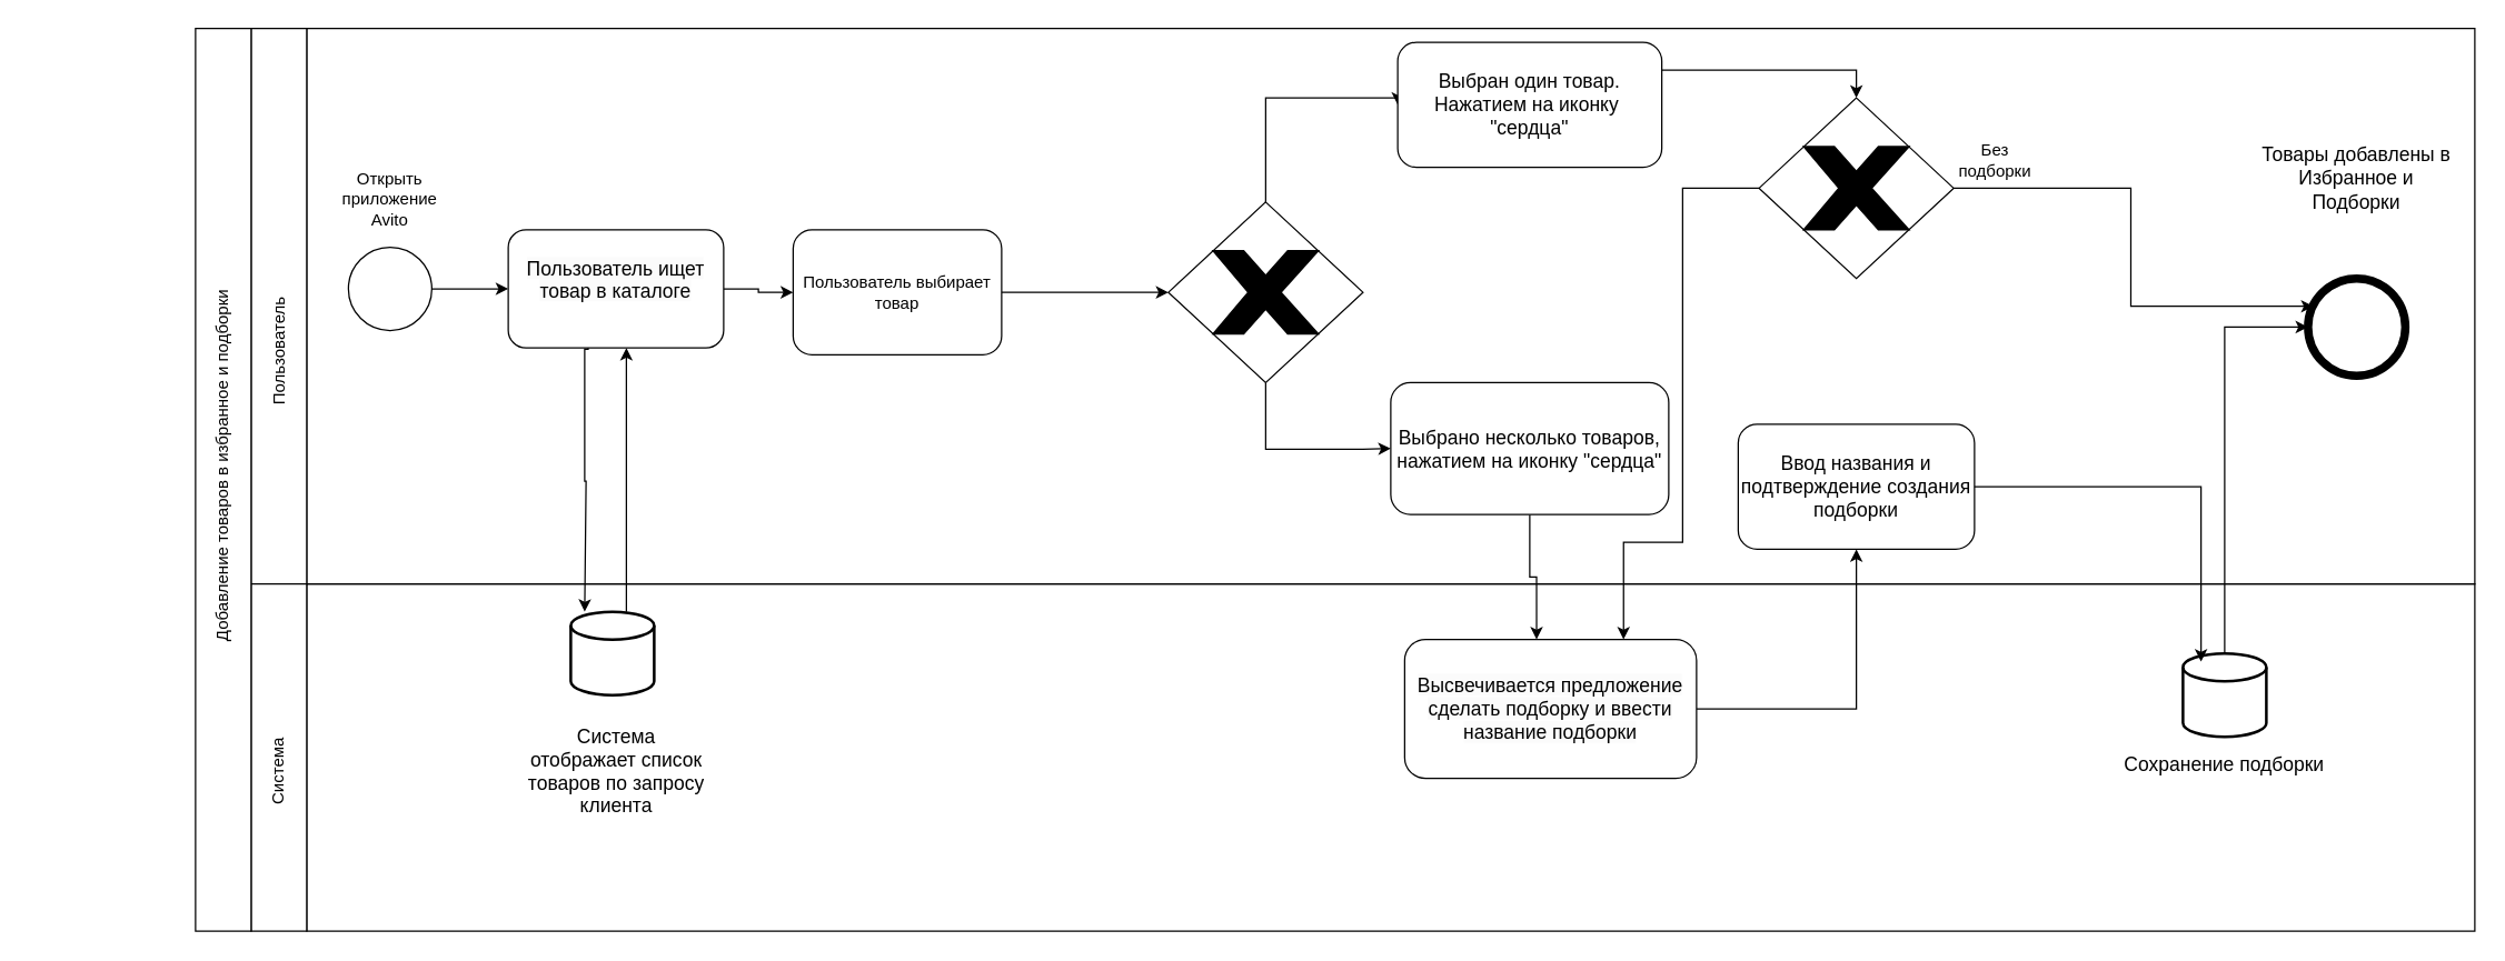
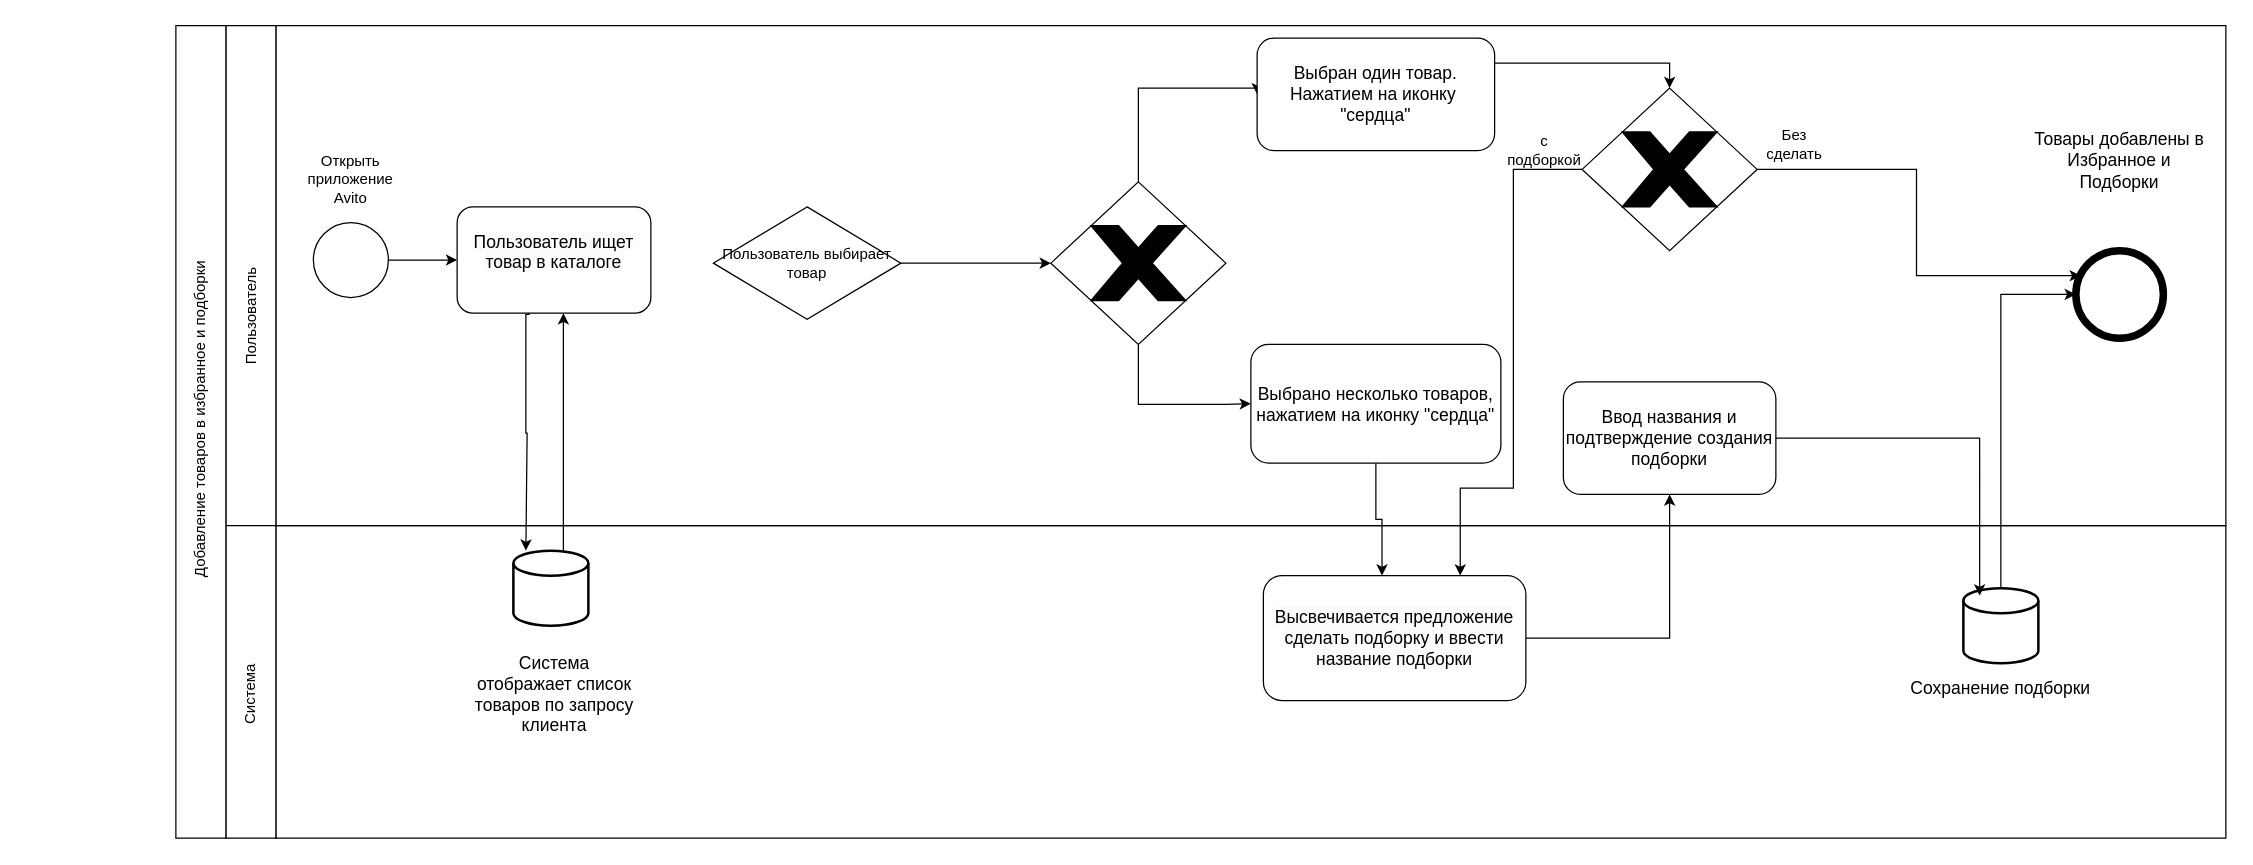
  <mxCell id="0" />
  <mxCell id="1" parent="0" />
  <mxCell id="2" value="" style="rounded=0;whiteSpace=wrap;html=1;" parent="1" vertex="1"><mxGeometry y="420" width="1560" height="250" as="geometry" x="220" /></mxCell>
  <mxCell id="3" value="" style="rounded=0;whiteSpace=wrap;html=1;imageAspect=1;" parent="1" vertex="1"><mxGeometry y="20" width="1560" height="400" as="geometry" x="220" /></mxCell>
  <mxCell id="4" value="" style="edgeStyle=orthogonalEdgeStyle;rounded=0;orthogonalLoop=1;jettySize=auto;html=1;" parent="1" source="5" target="21" edge="1"><mxGeometry relative="1" as="geometry" /></mxCell>
  <mxCell id="5" value="" style="ellipse;whiteSpace=wrap;html=1;aspect=fixed;" parent="1" vertex="1"><mxGeometry x="250" y="177.5" width="60" height="60" as="geometry" /></mxCell>
  <mxCell id="6" style="edgeStyle=orthogonalEdgeStyle;rounded=0;orthogonalLoop=1;jettySize=auto;html=1;entryX=0;entryY=0.5;entryDx=0;entryDy=0;exitX=0.5;exitY=0;exitDx=0;exitDy=0;" parent="1" source="8" target="25" edge="1"><mxGeometry relative="1" as="geometry"><Array as="points"><mxPoint x="910" y="70" /></Array></mxGeometry></mxCell>
  <mxCell id="7" style="edgeStyle=orthogonalEdgeStyle;rounded=0;orthogonalLoop=1;jettySize=auto;html=1;entryX=0;entryY=0.5;entryDx=0;entryDy=0;exitX=0.5;exitY=1;exitDx=0;exitDy=0;" parent="1" source="8" target="27" edge="1"><mxGeometry relative="1" as="geometry"><Array as="points"><mxPoint x="910" y="323" /><mxPoint x="980" y="323" /></Array></mxGeometry></mxCell>
  <mxCell id="8" value="" style="rhombus;whiteSpace=wrap;html=1;" parent="1" vertex="1"><mxGeometry x="840" y="145" width="140" height="130" as="geometry" /></mxCell>
  <mxCell id="9" value="" style="verticalLabelPosition=bottom;verticalAlign=top;html=1;shape=mxgraph.basic.x;fillColor=#000000;" parent="1" vertex="1"><mxGeometry x="872" y="180" width="76" height="60" as="geometry" /></mxCell>
  <mxCell id="10" style="edgeStyle=orthogonalEdgeStyle;rounded=0;orthogonalLoop=1;jettySize=auto;html=1;entryX=0;entryY=0.5;entryDx=0;entryDy=0;" parent="1" source="11" target="8" edge="1"><mxGeometry relative="1" as="geometry" /></mxCell>
- <mxCell id="11" value="Пользователь выбирает товар" style="rounded=1;whiteSpace=wrap;html=1;" parent="1" vertex="1"><mxGeometry x="570" y="165" width="150" height="90" as="geometry" /></mxCell>
+ <mxCell id="11" value="Пользователь выбирает товар" style="rhombus;whiteSpace=wrap;html=1;" parent="1" vertex="1"><mxGeometry x="570" y="165" width="150" height="90" as="geometry" /></mxCell>
  <mxCell id="12" value="" style="ellipse;whiteSpace=wrap;html=1;aspect=fixed;strokeWidth=6;" parent="1" vertex="1"><mxGeometry x="1660" y="200" width="70" height="70" as="geometry" /></mxCell>
  <mxCell id="13" value="" style="rounded=0;whiteSpace=wrap;html=1;" parent="1" vertex="1"><mxGeometry x="180" y="20" width="40" height="400" as="geometry" /></mxCell>
  <mxCell id="14" value="" style="rounded=0;whiteSpace=wrap;html=1;" parent="1" vertex="1"><mxGeometry x="180" y="420" width="40" height="250" as="geometry" /></mxCell>
  <mxCell id="15" value="Система" style="text;html=1;align=center;verticalAlign=middle;whiteSpace=wrap;rounded=0;rotation=270;" parent="1" vertex="1"><mxGeometry x="170" y="540" width="60" height="30" as="geometry" /></mxCell>
  <mxCell id="16" value="Пользователь" style="text;html=1;align=center;verticalAlign=middle;whiteSpace=wrap;rounded=0;rotation=270;" parent="1" vertex="1"><mxGeometry x="155" y="237.5" width="90" height="30" as="geometry" /></mxCell>
  <mxCell id="17" style="edgeStyle=orthogonalEdgeStyle;rounded=0;orthogonalLoop=1;jettySize=auto;html=1;" parent="1" source="18" target="21" edge="1"><mxGeometry relative="1" as="geometry"><Array as="points"><mxPoint x="450" y="300" /><mxPoint x="450" y="300" /></Array></mxGeometry></mxCell>
  <mxCell id="18" value="" style="strokeWidth=2;html=1;shape=mxgraph.flowchart.database;whiteSpace=wrap;" parent="1" vertex="1"><mxGeometry x="410" y="440" width="60" height="60" as="geometry" /></mxCell>
  <mxCell id="19" value="&lt;span style=&quot;font-size: 14px; text-align: left;&quot;&gt;Система отображает список товаров по запросу клиента&lt;/span&gt;" style="text;html=1;align=center;verticalAlign=middle;whiteSpace=wrap;rounded=0;" parent="1" vertex="1"><mxGeometry x="377.5" y="500" width="130" height="110" as="geometry" /></mxCell>
- <mxCell id="20" value="" style="edgeStyle=orthogonalEdgeStyle;rounded=0;orthogonalLoop=1;jettySize=auto;html=1;" parent="1" source="21" target="11" edge="1"><mxGeometry relative="1" as="geometry" /></mxCell>
  <mxCell id="21" value="&#10;&lt;span style=&quot;color: rgb(0, 0, 0); font-family: Helvetica; font-size: 14px; font-style: normal; font-variant-ligatures: normal; font-variant-caps: normal; font-weight: 400; letter-spacing: normal; orphans: 2; text-align: left; text-indent: 0px; text-transform: none; widows: 2; word-spacing: 0px; -webkit-text-stroke-width: 0px; white-space: normal; background-color: rgb(251, 251, 251); text-decoration-thickness: initial; text-decoration-style: initial; text-decoration-color: initial; display: inline !important; float: none;&quot;&gt;Пользователь ищет товар в каталоге&lt;/span&gt;&#10;&#10;" style="rounded=1;whiteSpace=wrap;html=1;" parent="1" vertex="1"><mxGeometry x="365" y="165" width="155" height="85" as="geometry" /></mxCell>
  <mxCell id="22" style="edgeStyle=orthogonalEdgeStyle;rounded=0;orthogonalLoop=1;jettySize=auto;html=1;entryX=0.5;entryY=0;entryDx=0;entryDy=0;entryPerimeter=0;" parent="1" edge="1"><mxGeometry relative="1" as="geometry"><mxPoint x="422.5" y="250" as="sourcePoint" /><mxPoint x="420" y="440" as="targetPoint" /><Array as="points"><mxPoint x="423" y="251" /><mxPoint x="420" y="251" /><mxPoint x="420" y="346" /><mxPoint x="421" y="346" /></Array></mxGeometry></mxCell>
  <mxCell id="23" value="Открыть приложение Avito" style="text;html=1;align=center;verticalAlign=middle;whiteSpace=wrap;rounded=0;" parent="1" vertex="1"><mxGeometry x="235" y="120" width="90" height="45" as="geometry" /></mxCell>
  <mxCell id="24" style="edgeStyle=orthogonalEdgeStyle;rounded=0;orthogonalLoop=1;jettySize=auto;html=1;entryX=0.5;entryY=0;entryDx=0;entryDy=0;" parent="1" source="25" target="38" edge="1"><mxGeometry relative="1" as="geometry"><Array as="points"><mxPoint x="1335" y="50" /></Array></mxGeometry></mxCell>
  <mxCell id="25" value="&lt;br&gt;&lt;span style=&quot;forced-color-adjust: none; color: rgb(0, 0, 0); font-family: Helvetica; font-size: 14px; font-style: normal; font-variant-ligatures: normal; font-variant-caps: normal; font-weight: 400; letter-spacing: normal; orphans: 2; text-align: left; text-indent: 0px; text-transform: none; widows: 2; word-spacing: 0px; -webkit-text-stroke-width: 0px; white-space: normal; background-color: initial; text-decoration-thickness: initial; text-decoration-style: initial; text-decoration-color: initial;&quot;&gt;Выбран один товар. Нажатием на иконку&amp;nbsp; &quot;сердца&quot;&lt;/span&gt;&lt;div&gt;&lt;br&gt;&lt;/div&gt;" style="rounded=1;whiteSpace=wrap;html=1;" parent="1" vertex="1"><mxGeometry x="1005" y="30" width="190" height="90" as="geometry" /></mxCell>
  <mxCell id="26" style="edgeStyle=orthogonalEdgeStyle;rounded=0;orthogonalLoop=1;jettySize=auto;html=1;entryX=0.452;entryY=0;entryDx=0;entryDy=0;entryPerimeter=0;" parent="1" source="27" target="29" edge="1"><mxGeometry relative="1" as="geometry" /></mxCell>
  <mxCell id="27" value="&lt;span style=&quot;font-size: 14px; text-align: left; background-color: initial;&quot;&gt;Выбрано несколько товаров, нажатием на иконку&amp;nbsp;&lt;/span&gt;&lt;span style=&quot;font-size: 14px; text-align: left;&quot;&gt;&quot;сердца&quot;&lt;/span&gt;" style="rounded=1;whiteSpace=wrap;html=1;" parent="1" vertex="1"><mxGeometry x="1000" y="275" width="200" height="95" as="geometry" /></mxCell>
  <mxCell id="28" style="edgeStyle=orthogonalEdgeStyle;rounded=0;orthogonalLoop=1;jettySize=auto;html=1;" parent="1" source="29" target="30" edge="1"><mxGeometry relative="1" as="geometry" /></mxCell>
  <mxCell id="29" value="&lt;br&gt;&lt;span style=&quot;color: rgb(0, 0, 0); font-family: Helvetica; font-size: 14px; font-style: normal; font-variant-ligatures: normal; font-variant-caps: normal; font-weight: 400; letter-spacing: normal; orphans: 2; text-align: left; text-indent: 0px; text-transform: none; widows: 2; word-spacing: 0px; -webkit-text-stroke-width: 0px; white-space: normal; background-color: rgb(251, 251, 251); text-decoration-thickness: initial; text-decoration-style: initial; text-decoration-color: initial; display: inline !important; float: none;&quot;&gt;Высвечивается предложение сделать подборку и ввести название подборки&lt;/span&gt;&lt;div&gt;&lt;br&gt;&lt;/div&gt;" style="rounded=1;whiteSpace=wrap;html=1;" parent="1" vertex="1"><mxGeometry x="1010" y="460" width="210" height="100" as="geometry" /></mxCell>
  <mxCell id="30" value="&lt;span style=&quot;font-size: 14px; text-align: left;&quot;&gt;Ввод названия и подтверждение создания подборки&lt;/span&gt;" style="rounded=1;whiteSpace=wrap;html=1;" parent="1" vertex="1"><mxGeometry x="1250" y="305" width="170" height="90" as="geometry" /></mxCell>
  <mxCell id="31" style="edgeStyle=orthogonalEdgeStyle;rounded=0;orthogonalLoop=1;jettySize=auto;html=1;entryX=0;entryY=0.5;entryDx=0;entryDy=0;" parent="1" source="32" target="12" edge="1"><mxGeometry relative="1" as="geometry"><Array as="points"><mxPoint x="1600" y="235" /></Array></mxGeometry></mxCell>
  <mxCell id="32" value="" style="strokeWidth=2;html=1;shape=mxgraph.flowchart.database;whiteSpace=wrap;" parent="1" vertex="1"><mxGeometry x="1570" y="470" width="60" height="60" as="geometry" /></mxCell>
  <mxCell id="33" style="edgeStyle=orthogonalEdgeStyle;rounded=0;orthogonalLoop=1;jettySize=auto;html=1;entryX=0.217;entryY=0.1;entryDx=0;entryDy=0;entryPerimeter=0;" parent="1" source="30" target="32" edge="1"><mxGeometry relative="1" as="geometry" /></mxCell>
  <mxCell id="34" value="&lt;span style=&quot;font-size: 14px; text-align: left;&quot;&gt;Сохранение подборки&lt;/span&gt;" style="text;html=1;align=center;verticalAlign=middle;whiteSpace=wrap;rounded=0;" parent="1" vertex="1"><mxGeometry x="1525" y="530" width="150" height="40" as="geometry" /></mxCell>
  <mxCell id="35" value="&lt;div style=&quot;&quot;&gt;&lt;span style=&quot;background-color: initial; font-size: 14px;&quot;&gt;Товары добавлены в Избранное и Подборки&lt;/span&gt;&lt;/div&gt;" style="text;html=1;align=center;verticalAlign=middle;whiteSpace=wrap;rounded=0;" parent="1" vertex="1"><mxGeometry x="1625" y="90" width="140" height="75" as="geometry" /></mxCell>
  <mxCell id="36" value="" style="rounded=0;whiteSpace=wrap;html=1;" parent="1" vertex="1"><mxGeometry x="140" y="20" width="40" height="650" as="geometry" /></mxCell>
  <mxCell id="37" style="edgeStyle=orthogonalEdgeStyle;rounded=0;orthogonalLoop=1;jettySize=auto;html=1;entryX=0.75;entryY=0;entryDx=0;entryDy=0;" parent="1" source="38" target="29" edge="1"><mxGeometry relative="1" as="geometry"><Array as="points"><mxPoint x="1210" y="135" /><mxPoint x="1210" y="390" /><mxPoint x="1168" y="390" /></Array></mxGeometry></mxCell>
  <mxCell id="38" value="" style="rhombus;whiteSpace=wrap;html=1;" parent="1" vertex="1"><mxGeometry x="1265" y="70" width="140" height="130" as="geometry" /></mxCell>
  <mxCell id="39" value="" style="verticalLabelPosition=bottom;verticalAlign=top;html=1;shape=mxgraph.basic.x;fillColor=#000000;" parent="1" vertex="1"><mxGeometry x="1297" y="105" width="76" height="60" as="geometry" /></mxCell>
  <mxCell id="40" style="edgeStyle=orthogonalEdgeStyle;rounded=0;orthogonalLoop=1;jettySize=auto;html=1;entryX=0.057;entryY=0.286;entryDx=0;entryDy=0;entryPerimeter=0;" parent="1" source="38" target="12" edge="1"><mxGeometry relative="1" as="geometry" /></mxCell>
- <mxCell id="41" value="Без подборки" style="text;html=1;align=center;verticalAlign=middle;whiteSpace=wrap;rounded=0;" parent="1" vertex="1"><mxGeometry x="1405" y="100" width="60" height="30" as="geometry" /></mxCell>
+ <mxCell id="41" value="Без сделать" style="text;html=1;align=center;verticalAlign=middle;whiteSpace=wrap;rounded=0;" parent="1" vertex="1"><mxGeometry x="1405" y="100" width="60" height="30" as="geometry" /></mxCell>
+ <mxCell id="42" value="с подборкой" style="text;html=1;align=center;verticalAlign=middle;whiteSpace=wrap;rounded=0;" parent="1" vertex="1"><mxGeometry x="1205" y="105" width="60" height="30" as="geometry" /></mxCell>
  <mxCell id="43" value="Добавление товаров в избранное и подборки" style="text;html=1;align=center;verticalAlign=middle;whiteSpace=wrap;rounded=0;direction=west;rotation=270;" vertex="1" parent="1"><mxGeometry x="20" y="320" width="280" height="30" as="geometry" /></mxCell>
